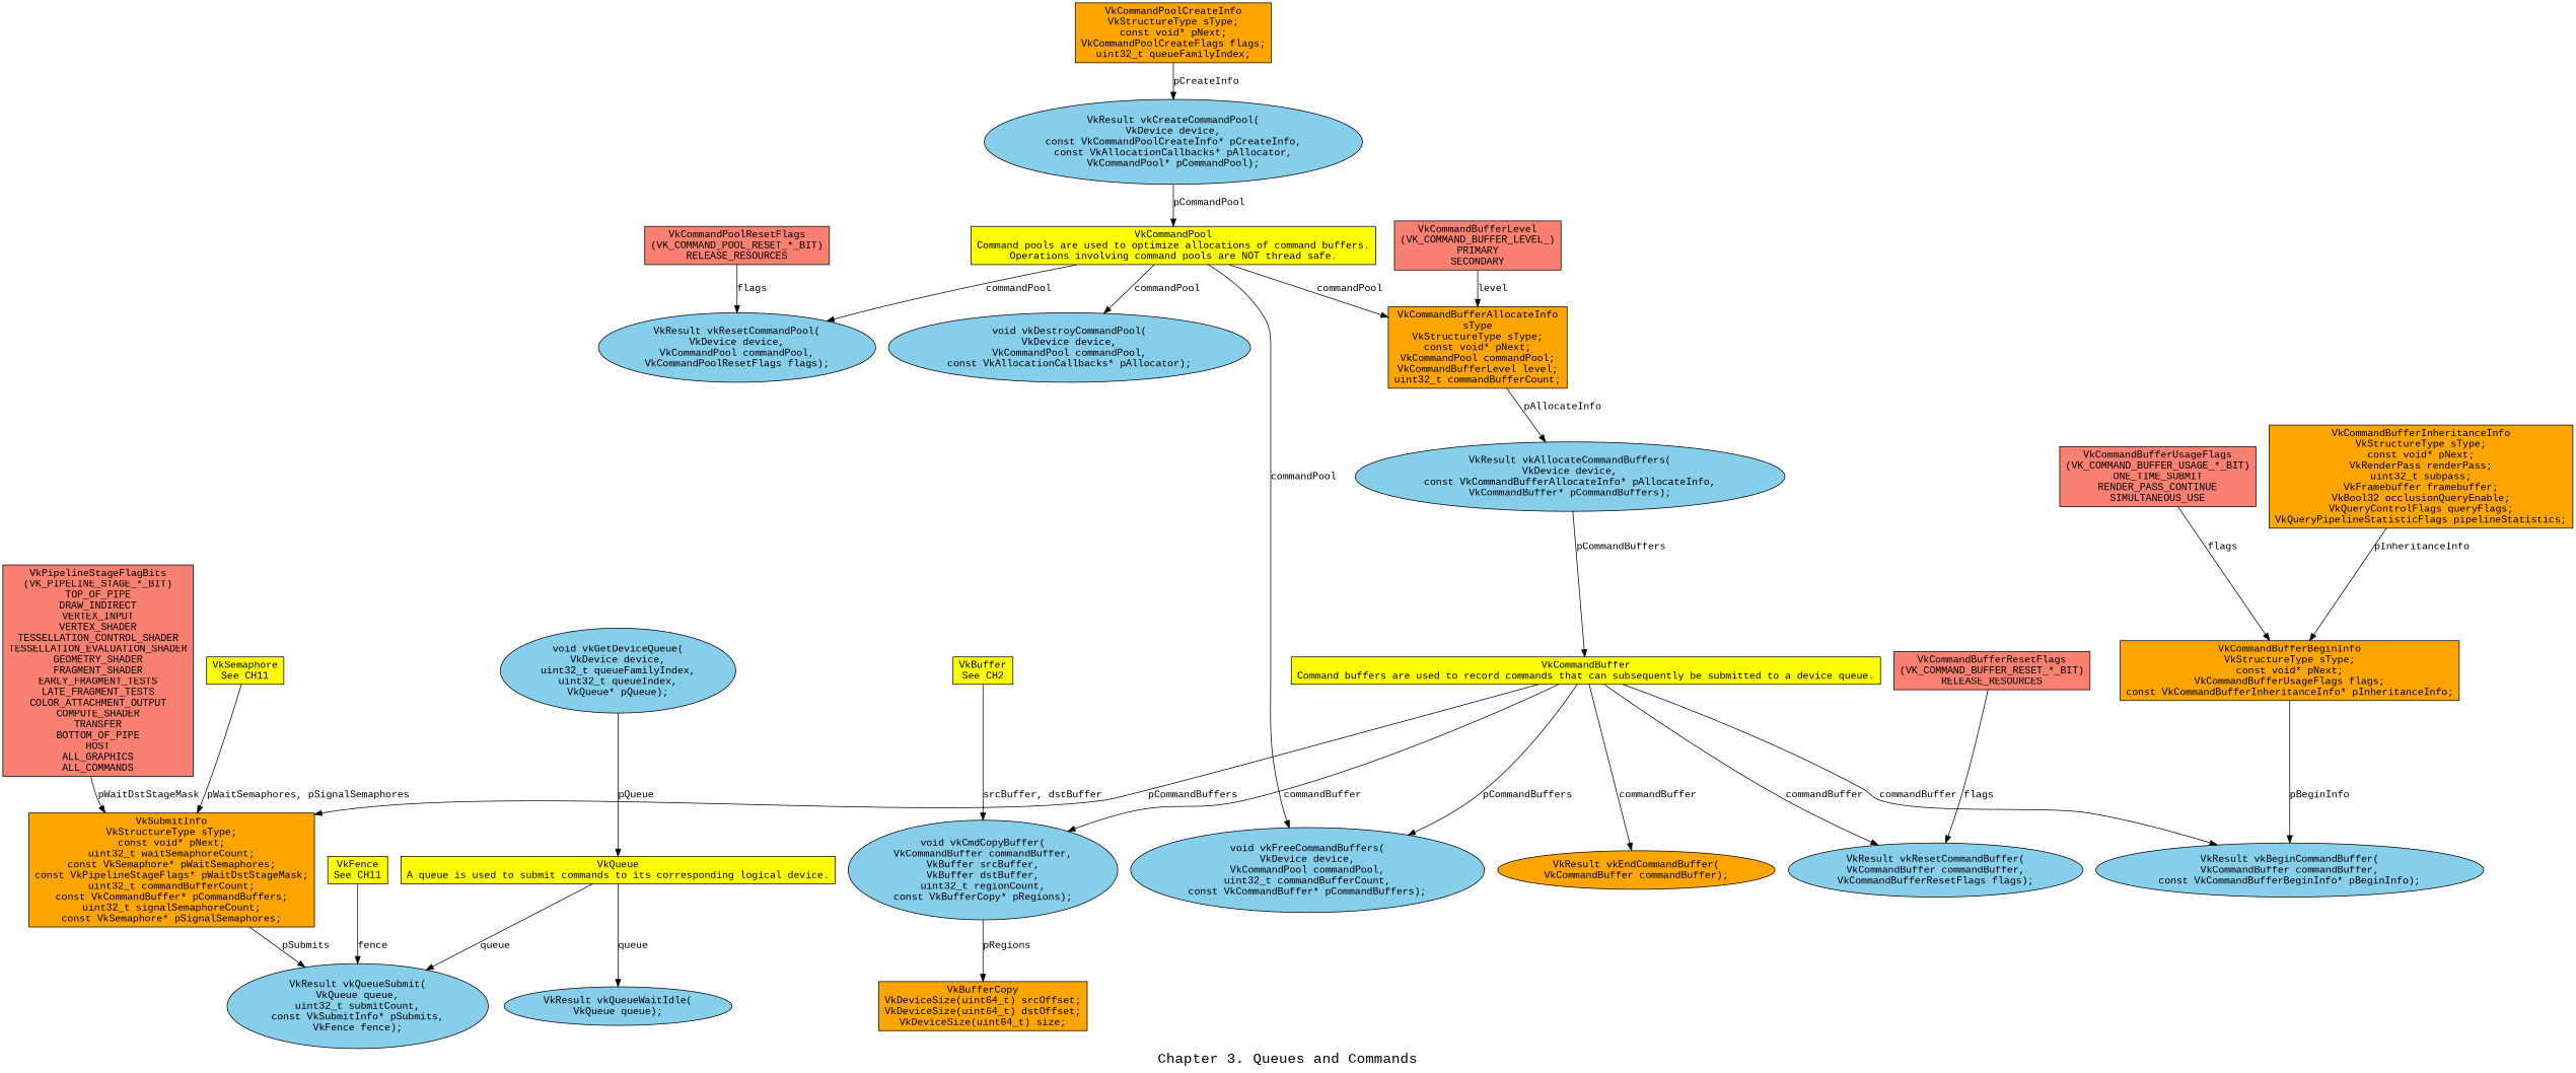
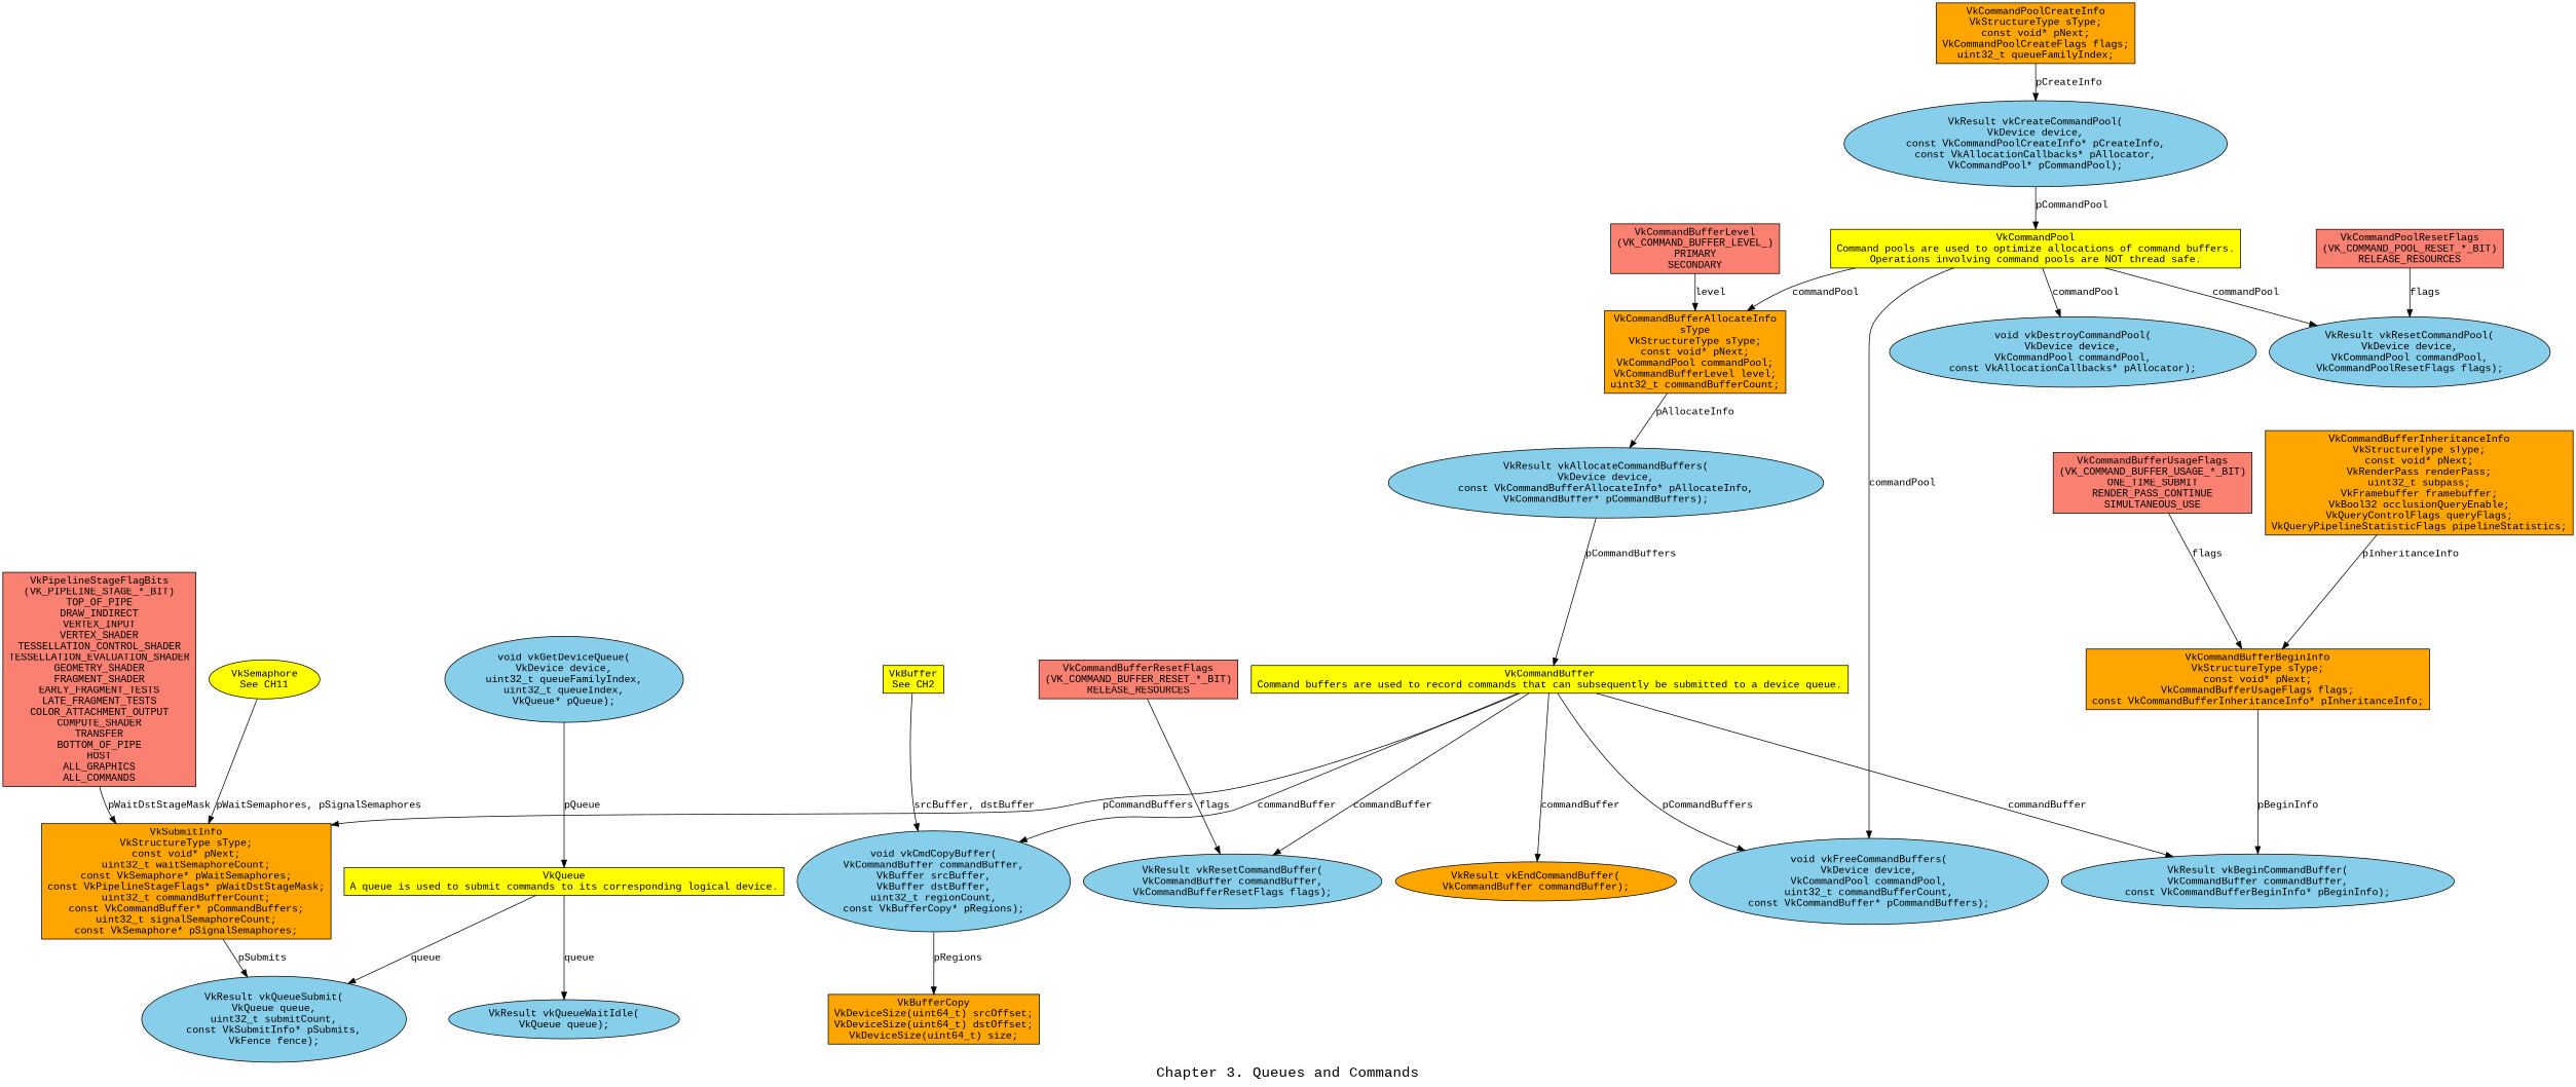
  digraph {
    fontname="Liberation Mono"
    fontsize=20
    label="Chapter 3. Queues and Commands"
    node [fillcolor=skyblue fontname="Liberation Mono" shape=box style=filled]
    edge [fontname="Liberation Mono"]
    n1 [fillcolor=yellow label="VkBuffer\nSee CH2"]
    n2 [label="void vkCmdCopyBuffer(\nVkCommandBuffer commandBuffer,\nVkBuffer srcBuffer,\nVkBuffer dstBuffer,\nuint32_t regionCount,\nconst VkBufferCopy* pRegions);" shape=""]
    n3 [fillcolor=orange label="VkBufferCopy\nVkDeviceSize(uint64_t) srcOffset;\nVkDeviceSize(uint64_t) dstOffset;\nVkDeviceSize(uint64_t) size;"]
-   n4 [fillcolor=yellow label="VkFence\nSee CH11"]
    n5 [label="VkResult vkQueueSubmit(\nVkQueue queue,\nuint32_t submitCount,\nconst VkSubmitInfo* pSubmits,\nVkFence fence);" shape=""]
-   n6 [fillcolor=yellow label="VkSemaphore\nSee CH11"]
+   n6 [fillcolor=yellow label="VkSemaphore\nSee CH11" shape=ellipse]
    n7 [fillcolor=orange label="VkSubmitInfo\nVkStructureType sType;\nconst void* pNext;\nuint32_t waitSemaphoreCount;\nconst VkSemaphore* pWaitSemaphores;\nconst VkPipelineStageFlags* pWaitDstStageMask;\nuint32_t commandBufferCount;\nconst VkCommandBuffer* pCommandBuffers;\nuint32_t signalSemaphoreCount;\nconst VkSemaphore* pSignalSemaphores;"]
    n8 [fillcolor=yellow label="VkQueue\nA queue is used to submit commands to its corresponding logical device."]
    n9 [label="VkResult vkQueueWaitIdle(\nVkQueue queue);" shape=""]
    n10 [fillcolor=yellow label="VkCommandPool\nCommand pools are used to optimize allocations of command buffers.\nOperations involving command pools are NOT thread safe."]
    n11 [fillcolor=orange label="VkCommandBufferAllocateInfo\nsType\nVkStructureType sType;\nconst void* pNext;\nVkCommandPool commandPool;\nVkCommandBufferLevel level;\nuint32_t commandBufferCount;"]
    n12 [label="void vkFreeCommandBuffers(\nVkDevice device,\nVkCommandPool commandPool,\nuint32_t commandBufferCount,\nconst VkCommandBuffer* pCommandBuffers);" shape=""]
    n13 [label="void vkDestroyCommandPool(\nVkDevice device,\nVkCommandPool commandPool,\nconst VkAllocationCallbacks* pAllocator);" shape=""]
    n14 [label="VkResult vkResetCommandPool(\nVkDevice device,\nVkCommandPool commandPool,\nVkCommandPoolResetFlags flags);" shape=""]
    n15 [label="VkResult vkAllocateCommandBuffers(\nVkDevice device,\nconst VkCommandBufferAllocateInfo* pAllocateInfo,\nVkCommandBuffer* pCommandBuffers);" shape=""]
    n16 [fillcolor=yellow label="VkCommandBuffer\nCommand buffers are used to record commands that can subsequently be submitted to a device queue."]
    n17 [label="VkResult vkBeginCommandBuffer(\nVkCommandBuffer commandBuffer,\nconst VkCommandBufferBeginInfo* pBeginInfo);" shape=""]
    n18 [fillcolor=orange label="VkResult vkEndCommandBuffer(\nVkCommandBuffer commandBuffer);" shape=""]
    n19 [label="VkResult vkResetCommandBuffer(\nVkCommandBuffer commandBuffer,\nVkCommandBufferResetFlags flags);" shape=""]
    n20 [fillcolor=salmon label="VkCommandBufferLevel\n(VK_COMMAND_BUFFER_LEVEL_)\nPRIMARY\nSECONDARY"]
    n21 [fillcolor=salmon label="VkCommandBufferUsageFlags\n(VK_COMMAND_BUFFER_USAGE_*_BIT)\nONE_TIME_SUBMIT\nRENDER_PASS_CONTINUE\nSIMULTANEOUS_USE"]
    n22 [fillcolor=orange label="VkCommandBufferBeginInfo\nVkStructureType sType;\nconst void* pNext;\nVkCommandBufferUsageFlags flags;\nconst VkCommandBufferInheritanceInfo* pInheritanceInfo;"]
    n23 [fillcolor=salmon label="VkCommandBufferResetFlags\n(VK_COMMAND_BUFFER_RESET_*_BIT)\nRELEASE_RESOURCES"]
    n24 [fillcolor=salmon label="VkCommandPoolResetFlags\n(VK_COMMAND_POOL_RESET_*_BIT)\nRELEASE_RESOURCES"]
    n25 [fillcolor=salmon label="VkPipelineStageFlagBits\n(VK_PIPELINE_STAGE_*_BIT)\nTOP_OF_PIPE\nDRAW_INDIRECT\nVERTEX_INPUT\nVERTEX_SHADER\nTESSELLATION_CONTROL_SHADER\nTESSELLATION_EVALUATION_SHADER\nGEOMETRY_SHADER\nFRAGMENT_SHADER\nEARLY_FRAGMENT_TESTS\nLATE_FRAGMENT_TESTS\nCOLOR_ATTACHMENT_OUTPUT\nCOMPUTE_SHADER\nTRANSFER\nBOTTOM_OF_PIPE\nHOST\nALL_GRAPHICS\nALL_COMMANDS"]
    n26 [fillcolor=orange label="VkCommandPoolCreateInfo\nVkStructureType sType;\nconst void* pNext;\nVkCommandPoolCreateFlags flags;\nuint32_t queueFamilyIndex;"]
    n27 [label="VkResult vkCreateCommandPool(\nVkDevice device,\nconst VkCommandPoolCreateInfo* pCreateInfo,\nconst VkAllocationCallbacks* pAllocator,\nVkCommandPool* pCommandPool);" shape=""]
    n28 [fillcolor=orange label="VkCommandBufferInheritanceInfo\nVkStructureType sType;\nconst void* pNext;\nVkRenderPass renderPass;\nuint32_t subpass;\nVkFramebuffer framebuffer;\nVkBool32 occlusionQueryEnable;\nVkQueryControlFlags queryFlags;\nVkQueryPipelineStatisticFlags pipelineStatistics;"]
    n29 [label="void vkGetDeviceQueue(\nVkDevice device,\nuint32_t queueFamilyIndex,\nuint32_t queueIndex,\nVkQueue* pQueue);" shape=""]
    n1 -> n2 [label="srcBuffer, dstBuffer"]
    n2 -> n3 [label=pRegions]
-   n4 -> n5 [label=fence]
    n6 -> n7 [label="pWaitSemaphores, pSignalSemaphores"]
    n7 -> n5 [label=pSubmits]
    n8 -> n5 [label=queue]
    n8 -> n9 [label=queue]
    n10 -> n11 [label=commandPool]
    n10 -> n12 [label=commandPool]
    n10 -> n13 [label=commandPool]
    n10 -> n14 [label=commandPool]
    n11 -> n15 [label=pAllocateInfo]
    n15 -> n16 [label=pCommandBuffers]
    n16 -> n2 [label=commandBuffer]
    n16 -> n7 [label=pCommandBuffers]
    n16 -> n12 [label=pCommandBuffers]
    n16 -> n17 [label=commandBuffer]
    n16 -> n18 [label=commandBuffer]
    n16 -> n19 [label=commandBuffer]
    n20 -> n11 [label=level]
    n21 -> n22 [label=flags]
    n22 -> n17 [label=pBeginInfo]
    n23 -> n19 [label=flags]
    n24 -> n14 [label=flags]
    n25 -> n7 [label=pWaitDstStageMask]
    n26 -> n27 [label=pCreateInfo]
    n27 -> n10 [label=pCommandPool]
    n28 -> n22 [label=pInheritanceInfo]
    n29 -> n8 [label=pQueue]
  }
